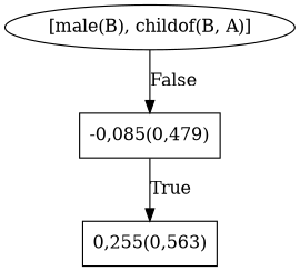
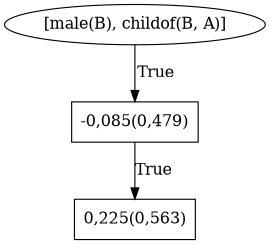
  digraph {
    node [shape=box]
    n1 [label="[male(B), childof(B, A)]" shape=""]
    n2 [label="-0,085(0,479)"]
-   n3 [label="0,255(0,563)"]
-   n1 -> n2 [label=False]
+   n3 [label="0,225(0,563)"]
+   n1 -> n2 [label=True]
    n2 -> n3 [label=True]
  }
